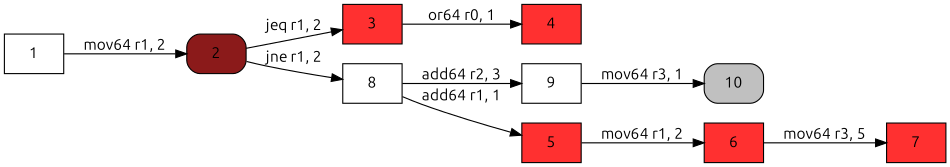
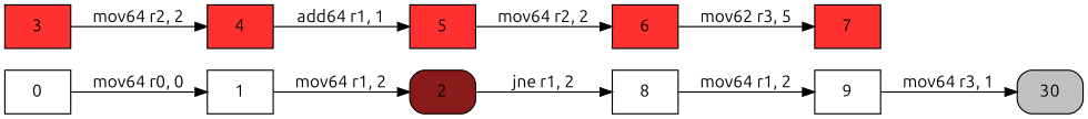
  digraph {
    fontname=Ubuntu
    rankdir=LR
    node [fontname=Ubuntu shape=box fillcolor=firebrick1 style=filled]
    edge [fontname=Ubuntu]
+   0 [fillcolor="" style=""]
    1 [fillcolor="" style=""]
    2 [fillcolor=firebrick4 style="rounded,filled"]
    3
    8 [fillcolor="" style=""]
    4
    9 [fillcolor="" style=""]
    5
-   10 [fillcolor=grey style="rounded,filled"]
+   10 [fillcolor=grey style="rounded,filled" label=30]
    6
    7
+   0 -> 1 [label="mov64 r0, 0"]
    1 -> 2 [label="mov64 r1, 2"]
-   2 -> 3 [label="jeq r1, 2"]
    2 -> 8 [label="jne r1, 2"]
-   3 -> 4 [label="or64 r0, 1"]
-   8 -> 9 [label="add64 r2, 3"]
-   8 -> 5 [label="add64 r1, 1"]
+   3 -> 4 [label="mov64 r2, 2"]
+   8 -> 9 [label="mov64 r1, 2"]
+   4 -> 5 [label="add64 r1, 1"]
    9 -> 10 [label="mov64 r3, 1"]
-   5 -> 6 [label="mov64 r1, 2"]
-   6 -> 7 [label="mov64 r3, 5"]
+   5 -> 6 [label="mov64 r2, 2"]
+   6 -> 7 [label="mov62 r3, 5"]
  }
